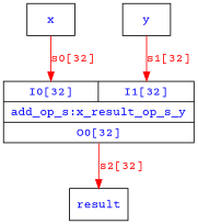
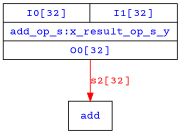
  digraph {
    fontname="Courier Prime"
    node [fontcolor=blue fontname="Courier Prime" shape=msquare]
    edge [color=red fontcolor=red fontname="Courier Prime"]
-   n1 [label=result]
+   n1 [label=add]
    n2 [label="{{<I0>I0[32]|<I1>I1[32]}|add_op_s:x_result_op_s_y|{<O0>O0[32]}}" shape=record]
-   n3 [label=x]
-   n4 [label=y]
    n2 -> n1 [label="s2[32]" tailport=O0]
-   n3 -> n2 [headport=I0 label="s0[32]"]
-   n4 -> n2 [headport=I1 label="s1[32]"]
  }
